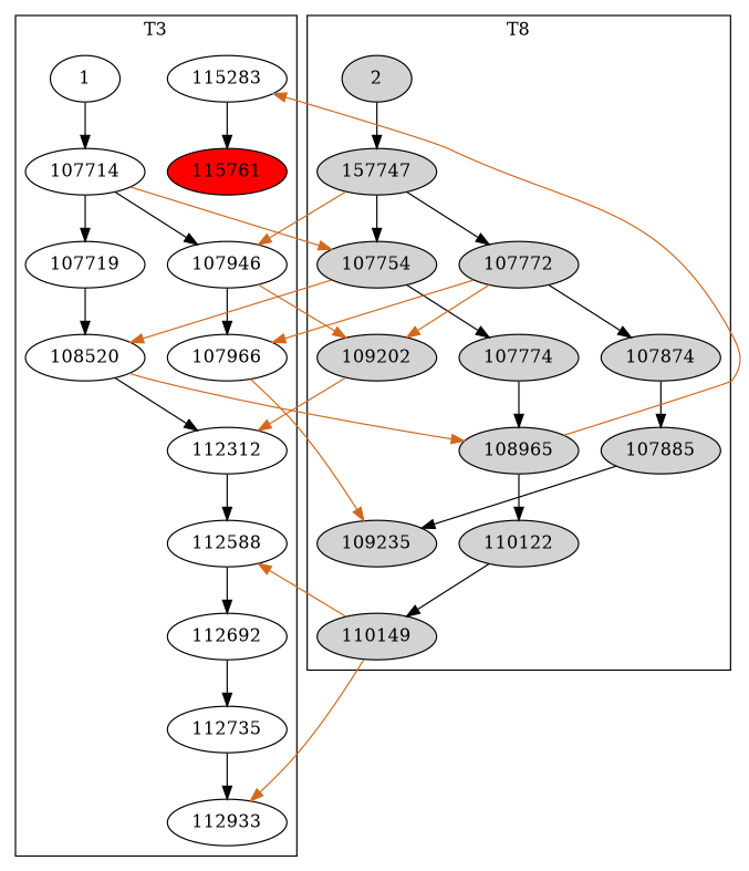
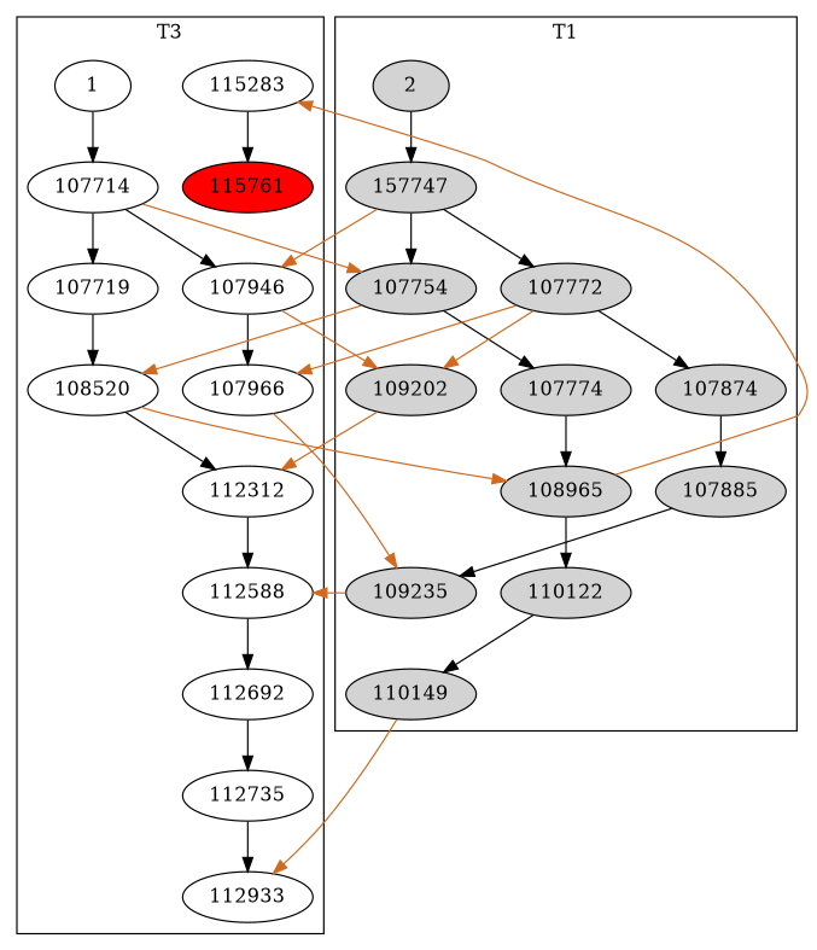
  digraph {
    node [fillcolor=white style=filled]
    1
    107714
    107719
    107946
    108520
    107966
    112312
    112588
    112692
    112735
    112933
    115283
    115761 [fillcolor=red]
    2 [fillcolor=lightgrey]
    n15 [fillcolor=lightgrey label=157747]
    107754 [fillcolor=lightgrey]
    107772 [fillcolor=lightgrey]
    107774 [fillcolor=lightgrey]
    109202 [fillcolor=lightgrey]
    107874 [fillcolor=lightgrey]
    108965 [fillcolor=lightgrey]
    107885 [fillcolor=lightgrey]
    110122 [fillcolor=lightgrey]
    109235 [fillcolor=lightgrey]
    110149 [fillcolor=lightgrey]
    subgraph cluster_1 {
      label=T3
      1
      107714
      107719
      107946
      108520
      107966
      112312
      112588
      112692
      112735
      112933
      115283
      115761
    }
    subgraph cluster_2 {
-     label=T8
+     label=T1
      2
      n15
      107754
      107772
      107774
      109202
      107874
      108965
      107885
      110122
      109235
      110149
    }
    1 -> 107714
    107714 -> 107719
    107714 -> 107946
    107714 -> 107754 [color=chocolate]
    107719 -> 108520
    107946 -> 107966
    107946 -> 109202 [color=chocolate]
    108520 -> 112312
    108520 -> 108965 [color=chocolate]
    107966 -> 109235 [color=chocolate]
    112312 -> 112588
    112588 -> 112692
    112692 -> 112735
    112735 -> 112933
    115283 -> 115761
    2 -> n15
    n15 -> 107946 [color=chocolate]
    n15 -> 107754
    n15 -> 107772
    107754 -> 108520 [color=chocolate]
    107754 -> 107774
    107772 -> 107966 [color=chocolate]
    107772 -> 109202 [color=chocolate]
    107772 -> 107874
    107774 -> 108965
    109202 -> 112312 [color=chocolate]
    107874 -> 107885
    108965 -> 115283 [color=chocolate]
    108965 -> 110122
    107885 -> 109235
    110122 -> 110149
-   110149 -> 112588 [color=chocolate]
+   109235 -> 112588 [color=chocolate]
    110149 -> 112933 [color=chocolate]
  }
